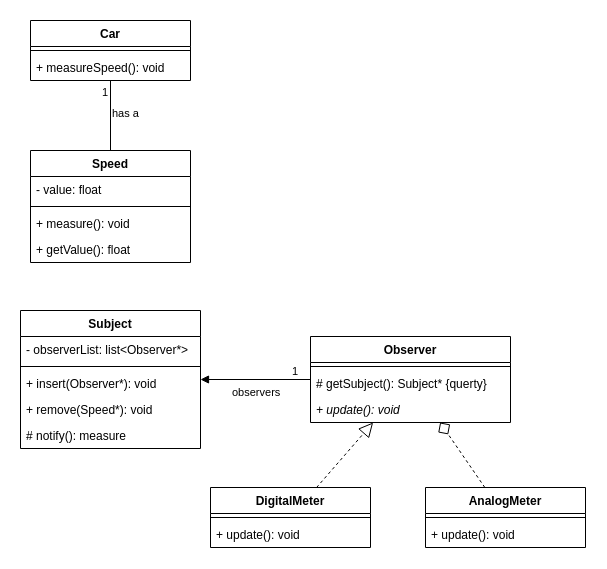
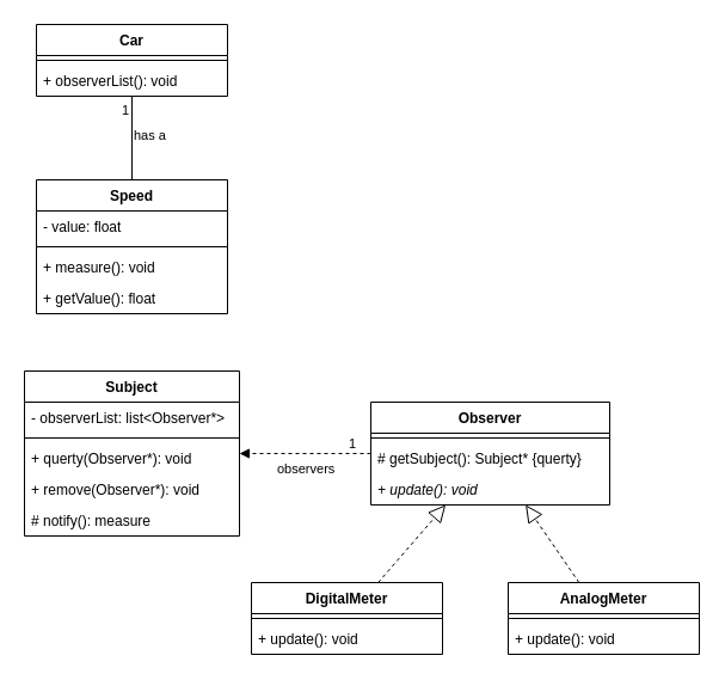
  <mxCell id="0" />
  <mxCell id="1" parent="0" />
  <mxCell id="2" value="Car" style="swimlane;fontStyle=1;align=center;verticalAlign=top;childLayout=stackLayout;horizontal=1;startSize=26;horizontalStack=0;resizeParent=1;resizeParentMax=0;resizeLast=0;collapsible=1;marginBottom=0;" parent="1" vertex="1"><mxGeometry x="30" y="20" width="160" height="60" as="geometry" /></mxCell>
  <mxCell id="3" value="" style="line;strokeWidth=1;fillColor=none;align=left;verticalAlign=middle;spacingTop=-1;spacingLeft=3;spacingRight=3;rotatable=0;labelPosition=right;points=[];portConstraint=eastwest;" parent="2" vertex="1"><mxGeometry y="26" width="160" height="8" as="geometry" /></mxCell>
- <mxCell id="4" value="+ measureSpeed(): void" style="text;strokeColor=none;fillColor=none;align=left;verticalAlign=top;spacingLeft=4;spacingRight=4;overflow=hidden;rotatable=0;points=[[0,0.5],[1,0.5]];portConstraint=eastwest;" parent="2" vertex="1"><mxGeometry y="34" width="160" height="26" as="geometry" /></mxCell>
+ <mxCell id="4" value="+ observerList(): void" style="text;strokeColor=none;fillColor=none;align=left;verticalAlign=top;spacingLeft=4;spacingRight=4;overflow=hidden;rotatable=0;points=[[0,0.5],[1,0.5]];portConstraint=eastwest;" parent="2" vertex="1"><mxGeometry y="34" width="160" height="26" as="geometry" /></mxCell>
  <mxCell id="5" value="Speed" style="swimlane;fontStyle=1;align=center;verticalAlign=top;childLayout=stackLayout;horizontal=1;startSize=26;horizontalStack=0;resizeParent=1;resizeParentMax=0;resizeLast=0;collapsible=1;marginBottom=0;" parent="1" vertex="1"><mxGeometry x="30" y="150" width="160" height="112" as="geometry" /></mxCell>
  <mxCell id="6" value="- value: float" style="text;strokeColor=none;fillColor=none;align=left;verticalAlign=top;spacingLeft=4;spacingRight=4;overflow=hidden;rotatable=0;points=[[0,0.5],[1,0.5]];portConstraint=eastwest;" parent="5" vertex="1"><mxGeometry y="26" width="160" height="26" as="geometry" /></mxCell>
  <mxCell id="7" value="" style="line;strokeWidth=1;fillColor=none;align=left;verticalAlign=middle;spacingTop=-1;spacingLeft=3;spacingRight=3;rotatable=0;labelPosition=right;points=[];portConstraint=eastwest;" parent="5" vertex="1"><mxGeometry y="52" width="160" height="8" as="geometry" /></mxCell>
  <mxCell id="8" value="+ measure(): void" style="text;strokeColor=none;fillColor=none;align=left;verticalAlign=top;spacingLeft=4;spacingRight=4;overflow=hidden;rotatable=0;points=[[0,0.5],[1,0.5]];portConstraint=eastwest;" parent="5" vertex="1"><mxGeometry y="60" width="160" height="26" as="geometry" /></mxCell>
  <mxCell id="9" value="+ getValue(): float" style="text;strokeColor=none;fillColor=none;align=left;verticalAlign=top;spacingLeft=4;spacingRight=4;overflow=hidden;rotatable=0;points=[[0,0.5],[1,0.5]];portConstraint=eastwest;" parent="5" vertex="1"><mxGeometry y="86" width="160" height="26" as="geometry" /></mxCell>
  <mxCell id="10" value="Subject" style="swimlane;fontStyle=1;align=center;verticalAlign=top;childLayout=stackLayout;horizontal=1;startSize=26;horizontalStack=0;resizeParent=1;resizeParentMax=0;resizeLast=0;collapsible=1;marginBottom=0;" parent="1" vertex="1"><mxGeometry x="20" y="310" width="180" height="138" as="geometry" /></mxCell>
  <mxCell id="11" value="- observerList: list&lt;Observer*&gt;" style="text;strokeColor=none;fillColor=none;align=left;verticalAlign=top;spacingLeft=4;spacingRight=4;overflow=hidden;rotatable=0;points=[[0,0.5],[1,0.5]];portConstraint=eastwest;" parent="10" vertex="1"><mxGeometry y="26" width="180" height="26" as="geometry" /></mxCell>
  <mxCell id="12" value="" style="line;strokeWidth=1;fillColor=none;align=left;verticalAlign=middle;spacingTop=-1;spacingLeft=3;spacingRight=3;rotatable=0;labelPosition=right;points=[];portConstraint=eastwest;" parent="10" vertex="1"><mxGeometry y="52" width="180" height="8" as="geometry" /></mxCell>
- <mxCell id="13" value="+ insert(Observer*): void" style="text;strokeColor=none;fillColor=none;align=left;verticalAlign=top;spacingLeft=4;spacingRight=4;overflow=hidden;rotatable=0;points=[[0,0.5],[1,0.5]];portConstraint=eastwest;fontStyle=0" parent="10" vertex="1"><mxGeometry y="60" width="180" height="26" as="geometry" /></mxCell>
- <mxCell id="14" value="+ remove(Speed*): void" style="text;strokeColor=none;fillColor=none;align=left;verticalAlign=top;spacingLeft=4;spacingRight=4;overflow=hidden;rotatable=0;points=[[0,0.5],[1,0.5]];portConstraint=eastwest;fontStyle=0" parent="10" vertex="1"><mxGeometry y="86" width="180" height="26" as="geometry" /></mxCell>
+ <mxCell id="13" value="+ querty(Observer*): void" style="text;strokeColor=none;fillColor=none;align=left;verticalAlign=top;spacingLeft=4;spacingRight=4;overflow=hidden;rotatable=0;points=[[0,0.5],[1,0.5]];portConstraint=eastwest;fontStyle=0" parent="10" vertex="1"><mxGeometry y="60" width="180" height="26" as="geometry" /></mxCell>
+ <mxCell id="14" value="+ remove(Observer*): void" style="text;strokeColor=none;fillColor=none;align=left;verticalAlign=top;spacingLeft=4;spacingRight=4;overflow=hidden;rotatable=0;points=[[0,0.5],[1,0.5]];portConstraint=eastwest;fontStyle=0" parent="10" vertex="1"><mxGeometry y="86" width="180" height="26" as="geometry" /></mxCell>
  <mxCell id="15" value="# notify(): measure" style="text;strokeColor=none;fillColor=none;align=left;verticalAlign=top;spacingLeft=4;spacingRight=4;overflow=hidden;rotatable=0;points=[[0,0.5],[1,0.5]];portConstraint=eastwest;fontStyle=0" parent="10" vertex="1"><mxGeometry y="112" width="180" height="26" as="geometry" /></mxCell>
  <mxCell id="16" value="AnalogMeter" style="swimlane;fontStyle=1;align=center;verticalAlign=top;childLayout=stackLayout;horizontal=1;startSize=26;horizontalStack=0;resizeParent=1;resizeParentMax=0;resizeLast=0;collapsible=1;marginBottom=0;" parent="1" vertex="1"><mxGeometry x="425" y="487" width="160" height="60" as="geometry" /></mxCell>
  <mxCell id="17" value="" style="line;strokeWidth=1;fillColor=none;align=left;verticalAlign=middle;spacingTop=-1;spacingLeft=3;spacingRight=3;rotatable=0;labelPosition=right;points=[];portConstraint=eastwest;" parent="16" vertex="1"><mxGeometry y="26" width="160" height="8" as="geometry" /></mxCell>
  <mxCell id="18" value="+ update(): void" style="text;strokeColor=none;fillColor=none;align=left;verticalAlign=top;spacingLeft=4;spacingRight=4;overflow=hidden;rotatable=0;points=[[0,0.5],[1,0.5]];portConstraint=eastwest;" parent="16" vertex="1"><mxGeometry y="34" width="160" height="26" as="geometry" /></mxCell>
  <mxCell id="19" value="DigitalMeter" style="swimlane;fontStyle=1;align=center;verticalAlign=top;childLayout=stackLayout;horizontal=1;startSize=26;horizontalStack=0;resizeParent=1;resizeParentMax=0;resizeLast=0;collapsible=1;marginBottom=0;" parent="1" vertex="1"><mxGeometry x="210" y="487" width="160" height="60" as="geometry" /></mxCell>
  <mxCell id="20" value="" style="line;strokeWidth=1;fillColor=none;align=left;verticalAlign=middle;spacingTop=-1;spacingLeft=3;spacingRight=3;rotatable=0;labelPosition=right;points=[];portConstraint=eastwest;" parent="19" vertex="1"><mxGeometry y="26" width="160" height="8" as="geometry" /></mxCell>
  <mxCell id="21" value="+ update(): void" style="text;strokeColor=none;fillColor=none;align=left;verticalAlign=top;spacingLeft=4;spacingRight=4;overflow=hidden;rotatable=0;points=[[0,0.5],[1,0.5]];portConstraint=eastwest;" parent="19" vertex="1"><mxGeometry y="34" width="160" height="26" as="geometry" /></mxCell>
  <mxCell id="22" value="Observer" style="swimlane;fontStyle=1;align=center;verticalAlign=top;childLayout=stackLayout;horizontal=1;startSize=26;horizontalStack=0;resizeParent=1;resizeParentMax=0;resizeLast=0;collapsible=1;marginBottom=0;" parent="1" vertex="1"><mxGeometry x="310" y="336" width="200" height="86" as="geometry" /></mxCell>
  <mxCell id="23" value="" style="line;strokeWidth=1;fillColor=none;align=left;verticalAlign=middle;spacingTop=-1;spacingLeft=3;spacingRight=3;rotatable=0;labelPosition=right;points=[];portConstraint=eastwest;" parent="22" vertex="1"><mxGeometry y="26" width="200" height="8" as="geometry" /></mxCell>
  <mxCell id="24" value="# getSubject(): Subject* {querty}" style="text;strokeColor=none;fillColor=none;align=left;verticalAlign=top;spacingLeft=4;spacingRight=4;overflow=hidden;rotatable=0;points=[[0,0.5],[1,0.5]];portConstraint=eastwest;" parent="22" vertex="1"><mxGeometry y="34" width="200" height="26" as="geometry" /></mxCell>
  <mxCell id="25" value="+ update(): void" style="text;strokeColor=none;fillColor=none;align=left;verticalAlign=top;spacingLeft=4;spacingRight=4;overflow=hidden;rotatable=0;points=[[0,0.5],[1,0.5]];portConstraint=eastwest;fontStyle=2" parent="22" vertex="1"><mxGeometry y="60" width="200" height="26" as="geometry" /></mxCell>
  <mxCell id="26" value="" style="endArrow=block;dashed=1;endFill=0;endSize=12;html=1;" parent="1" source="19" target="22" edge="1"><mxGeometry width="160" relative="1" as="geometry"><mxPoint x="250" y="520" as="sourcePoint" /><mxPoint x="370" y="487" as="targetPoint" /></mxGeometry></mxCell>
- <mxCell id="27" value="" style="endArrow=diamond;dashed=1;endFill=0;endSize=12;html=1;" parent="1" source="16" target="22" edge="1"><mxGeometry width="160" relative="1" as="geometry"><mxPoint x="334.172" y="497" as="sourcePoint" /><mxPoint x="385.828" y="432" as="targetPoint" /></mxGeometry></mxCell>
+ <mxCell id="27" value="" style="endArrow=block;dashed=1;endFill=0;endSize=12;html=1;" parent="1" source="16" target="22" edge="1"><mxGeometry width="160" relative="1" as="geometry"><mxPoint x="334.172" y="497" as="sourcePoint" /><mxPoint x="385.828" y="432" as="targetPoint" /></mxGeometry></mxCell>
  <mxCell id="28" value="has a" style="endArrow=none;endFill=1;html=1;edgeStyle=orthogonalEdgeStyle;align=left;verticalAlign=top;" parent="1" source="2" target="5" edge="1"><mxGeometry x="-0.429" relative="1" as="geometry"><mxPoint x="330" y="130" as="sourcePoint" /><mxPoint x="490" y="130" as="targetPoint" /><mxPoint as="offset" /></mxGeometry></mxCell>
  <mxCell id="29" value="1" style="edgeLabel;resizable=0;html=1;align=left;verticalAlign=bottom;" parent="28" connectable="0" vertex="1"><mxGeometry x="-1" relative="1" as="geometry"><mxPoint x="-10" y="20" as="offset" /></mxGeometry></mxCell>
- <mxCell id="30" value="observers" style="endArrow=block;endFill=1;html=1;edgeStyle=orthogonalEdgeStyle;align=left;verticalAlign=top;" parent="1" source="22" target="10" edge="1"><mxGeometry x="0.455" relative="1" as="geometry"><mxPoint x="320" y="205.5" as="sourcePoint" /><mxPoint x="480" y="205.5" as="targetPoint" /><mxPoint as="offset" /></mxGeometry></mxCell>
+ <mxCell id="30" value="observers" style="endArrow=block;endFill=1;html=1;edgeStyle=orthogonalEdgeStyle;align=left;verticalAlign=top;dashed=1;" parent="1" source="22" target="10" edge="1"><mxGeometry x="0.455" relative="1" as="geometry"><mxPoint x="320" y="205.5" as="sourcePoint" /><mxPoint x="480" y="205.5" as="targetPoint" /><mxPoint as="offset" /></mxGeometry></mxCell>
  <mxCell id="31" value="1" style="edgeLabel;resizable=0;html=1;align=left;verticalAlign=bottom;" parent="30" connectable="0" vertex="1"><mxGeometry x="-1" relative="1" as="geometry"><mxPoint x="-20" as="offset" /></mxGeometry></mxCell>
